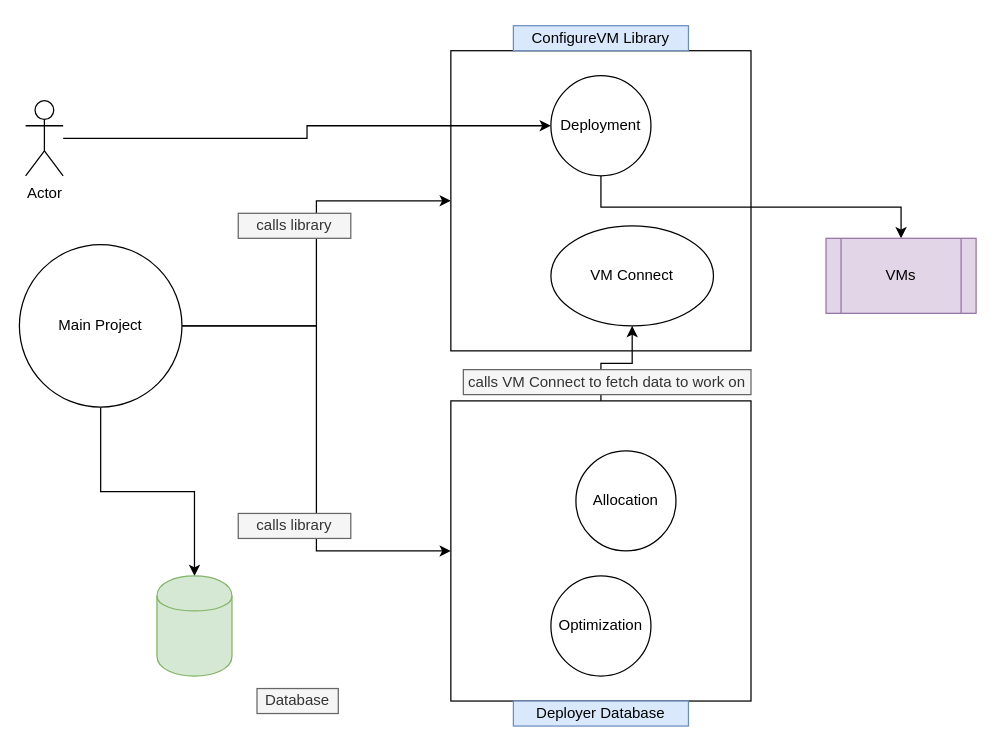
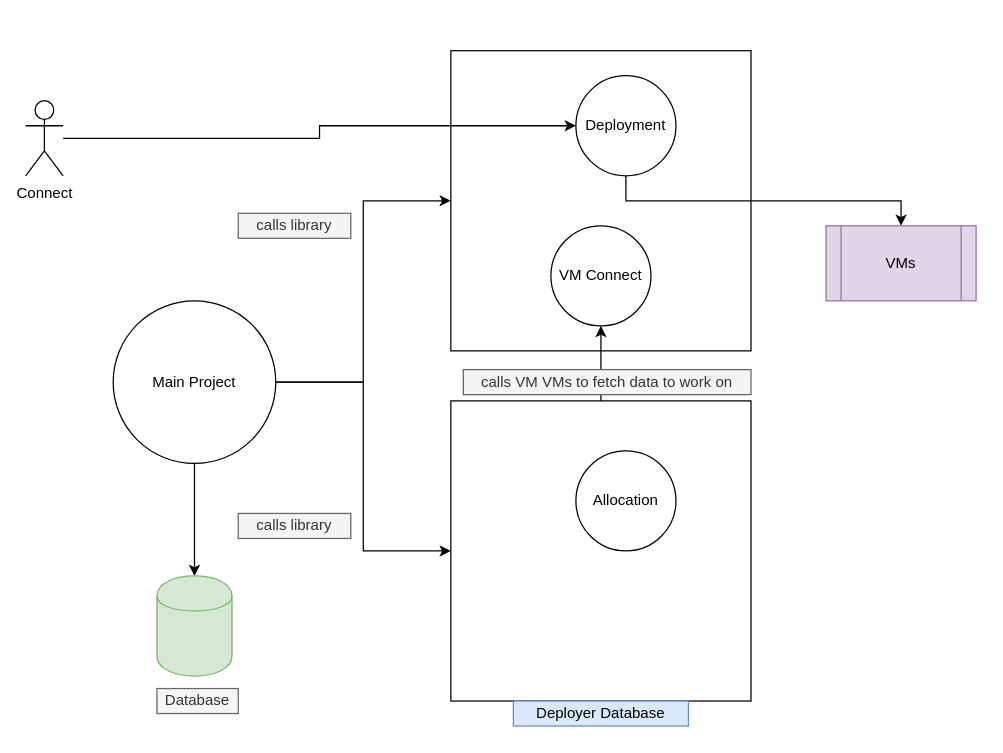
  <mxCell id="0" />
  <mxCell id="1" parent="0" />
  <mxCell id="2" style="edgeStyle=orthogonalEdgeStyle;rounded=0;orthogonalLoop=1;jettySize=auto;html=1;" edge="1" parent="1" source="5" target="6"><mxGeometry relative="1" as="geometry" /></mxCell>
  <mxCell id="3" style="edgeStyle=orthogonalEdgeStyle;rounded=0;orthogonalLoop=1;jettySize=auto;html=1;" edge="1" parent="1" source="5" target="11"><mxGeometry relative="1" as="geometry" /></mxCell>
  <mxCell id="4" style="edgeStyle=orthogonalEdgeStyle;rounded=0;orthogonalLoop=1;jettySize=auto;html=1;fontColor=#FFFFFF;" edge="1" parent="1" source="5" target="19"><mxGeometry relative="1" as="geometry" /></mxCell>
- <mxCell id="5" value="Main Project" style="ellipse;whiteSpace=wrap;html=1;aspect=fixed;" vertex="1" parent="1"><mxGeometry x="15" y="195" width="130" height="130" as="geometry" /></mxCell>
+ <mxCell id="5" value="Main Project" style="ellipse;whiteSpace=wrap;html=1;aspect=fixed;" vertex="1" parent="1"><mxGeometry x="90" y="240" width="130" height="130" as="geometry" /></mxCell>
  <mxCell id="6" value="" style="whiteSpace=wrap;html=1;aspect=fixed;" vertex="1" parent="1"><mxGeometry x="360" y="40" width="240" height="240" as="geometry" /></mxCell>
  <mxCell id="7" style="edgeStyle=orthogonalEdgeStyle;rounded=0;orthogonalLoop=1;jettySize=auto;html=1;exitX=0.5;exitY=1;exitDx=0;exitDy=0;fontColor=#FFFFFF;" edge="1" parent="1" source="8" target="21"><mxGeometry relative="1" as="geometry" /></mxCell>
- <mxCell id="8" value="Deployment" style="ellipse;whiteSpace=wrap;html=1;aspect=fixed;" vertex="1" parent="1"><mxGeometry x="440" y="60" width="80" height="80" as="geometry" /></mxCell>
- <mxCell id="9" value="VM Connect" style="ellipse;whiteSpace=wrap;html=1;aspect=fixed;" vertex="1" parent="1"><mxGeometry x="440" y="180" width="130" height="80" as="geometry" /></mxCell>
+ <mxCell id="8" value="Deployment" style="ellipse;whiteSpace=wrap;html=1;aspect=fixed;" vertex="1" parent="1"><mxGeometry x="460" y="60" width="80" height="80" as="geometry" /></mxCell>
+ <mxCell id="9" value="VM Connect" style="ellipse;whiteSpace=wrap;html=1;aspect=fixed;" vertex="1" parent="1"><mxGeometry x="440" y="180" width="80" height="80" as="geometry" /></mxCell>
  <mxCell id="10" style="edgeStyle=orthogonalEdgeStyle;rounded=0;orthogonalLoop=1;jettySize=auto;html=1;" edge="1" parent="1" source="11" target="9"><mxGeometry relative="1" as="geometry" /></mxCell>
  <mxCell id="11" value="" style="whiteSpace=wrap;html=1;aspect=fixed;" vertex="1" parent="1"><mxGeometry x="360" y="320" width="240" height="240" as="geometry" /></mxCell>
  <mxCell id="12" value="Allocation" style="ellipse;whiteSpace=wrap;html=1;aspect=fixed;" vertex="1" parent="1"><mxGeometry x="460" y="360" width="80" height="80" as="geometry" /></mxCell>
- <mxCell id="13" value="Optimization" style="ellipse;whiteSpace=wrap;html=1;aspect=fixed;" vertex="1" parent="1"><mxGeometry x="440" y="460" width="80" height="80" as="geometry" /></mxCell>
- <mxCell id="14" value="ConfigureVM Library" style="text;html=1;strokeColor=#6c8ebf;fillColor=#dae8fc;align=center;verticalAlign=middle;whiteSpace=wrap;rounded=0;" vertex="1" parent="1"><mxGeometry x="410" y="20" width="140" height="20" as="geometry" /></mxCell>
  <mxCell id="15" value="Deployer Database" style="text;html=1;strokeColor=#6c8ebf;fillColor=#dae8fc;align=center;verticalAlign=middle;whiteSpace=wrap;rounded=0;" vertex="1" parent="1"><mxGeometry x="410" y="560" width="140" height="20" as="geometry" /></mxCell>
  <mxCell id="16" value="calls library" style="text;html=1;strokeColor=#666666;fillColor=#f5f5f5;align=center;verticalAlign=middle;whiteSpace=wrap;rounded=0;fontColor=#333333;" vertex="1" parent="1"><mxGeometry x="190" y="170" width="90" height="20" as="geometry" /></mxCell>
  <mxCell id="17" value="calls library" style="text;html=1;strokeColor=#666666;fillColor=#f5f5f5;align=center;verticalAlign=middle;whiteSpace=wrap;rounded=0;fontColor=#333333;" vertex="1" parent="1"><mxGeometry x="190" y="410" width="90" height="20" as="geometry" /></mxCell>
- <mxCell id="18" value="calls VM Connect to fetch data to work on" style="text;html=1;strokeColor=#666666;fillColor=#f5f5f5;align=center;verticalAlign=middle;whiteSpace=wrap;rounded=0;fontColor=#333333;" vertex="1" parent="1"><mxGeometry x="370" y="295" width="230" height="20" as="geometry" /></mxCell>
+ <mxCell id="18" value="calls VM VMs to fetch data to work on" style="text;html=1;strokeColor=#666666;fillColor=#f5f5f5;align=center;verticalAlign=middle;whiteSpace=wrap;rounded=0;fontColor=#333333;" vertex="1" parent="1"><mxGeometry x="370" y="295" width="230" height="20" as="geometry" /></mxCell>
  <mxCell id="19" value="" style="shape=cylinder;whiteSpace=wrap;html=1;boundedLbl=1;backgroundOutline=1;fillColor=#d5e8d4;strokeColor=#82b366;" vertex="1" parent="1"><mxGeometry x="125" y="460" width="60" height="80" as="geometry" /></mxCell>
- <mxCell id="20" value="Database" style="text;html=1;strokeColor=#666666;fillColor=#f5f5f5;align=center;verticalAlign=middle;whiteSpace=wrap;rounded=0;fontColor=#333333;" vertex="1" parent="1"><mxGeometry x="205" y="550" width="65" height="20" as="geometry" /></mxCell>
- <mxCell id="21" value="VMs" style="shape=process;whiteSpace=wrap;html=1;backgroundOutline=1;fillColor=#e1d5e7;strokeColor=#9673a6;" vertex="1" parent="1"><mxGeometry x="660" y="190" width="120" height="60" as="geometry" /></mxCell>
+ <mxCell id="20" value="Database" style="text;html=1;strokeColor=#666666;fillColor=#f5f5f5;align=center;verticalAlign=middle;whiteSpace=wrap;rounded=0;fontColor=#333333;" vertex="1" parent="1"><mxGeometry x="125" y="550" width="65" height="20" as="geometry" /></mxCell>
+ <mxCell id="21" value="VMs" style="shape=process;whiteSpace=wrap;html=1;backgroundOutline=1;fillColor=#e1d5e7;strokeColor=#9673a6;" vertex="1" parent="1"><mxGeometry x="660" y="180" width="120" height="60" as="geometry" /></mxCell>
  <mxCell id="22" style="edgeStyle=orthogonalEdgeStyle;rounded=0;orthogonalLoop=1;jettySize=auto;html=1;fontColor=#FFFFFF;" edge="1" parent="1" source="23" target="8"><mxGeometry relative="1" as="geometry" /></mxCell>
- <mxCell id="23" value="Actor" style="shape=umlActor;verticalLabelPosition=bottom;labelBackgroundColor=#ffffff;verticalAlign=top;html=1;outlineConnect=0;" vertex="1" parent="1"><mxGeometry x="20" y="80" width="30" height="60" as="geometry" /></mxCell>
+ <mxCell id="23" value="Connect" style="shape=umlActor;verticalLabelPosition=bottom;labelBackgroundColor=#ffffff;verticalAlign=top;html=1;outlineConnect=0;" vertex="1" parent="1"><mxGeometry x="20" y="80" width="30" height="60" as="geometry" /></mxCell>
